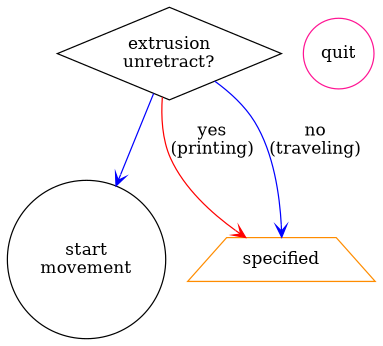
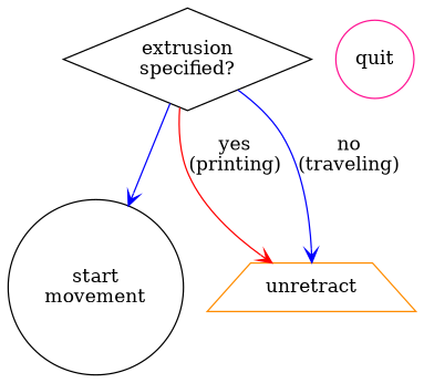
  digraph {
    splines=TRUE
    node [shape=circle]
    edge [arrowhead=vee color=blue]
    n1 [label=<start<br/>movement>]
-   n2 [label=<extrusion<br/>unretract?> shape=diamond]
-   n3 [color=darkorange label=specified shape=trapezium]
+   n2 [label=<extrusion<br/>specified?> shape=diamond]
+   n3 [color=darkorange label=unretract shape=trapezium]
    quit [color=deeppink]
    subgraph sub_1 {
      rank=same
    }
    n2 -> n1
    n2 -> n3 [color=red label=<yes<br/>(printing)>]
    n2 -> n3 [label=<no<br/>(traveling)>]
  }
